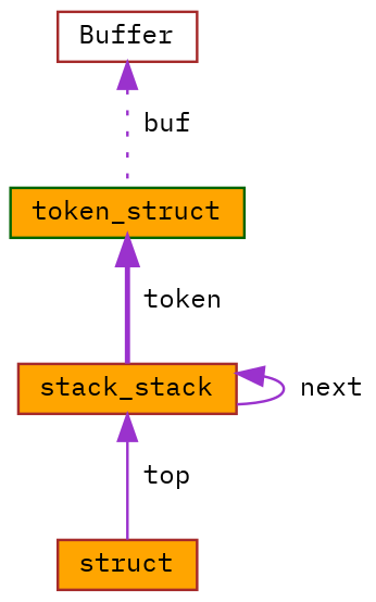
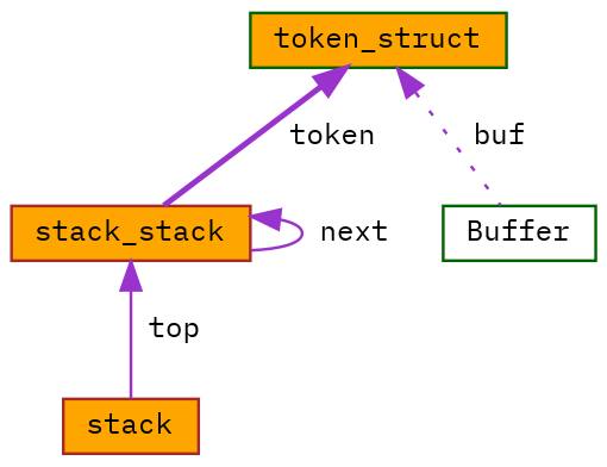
  digraph {
    fontname="IBM Plex Mono"
    node [color=brown fillcolor=orange fontname="IBM Plex Mono" fontsize=10 shape=record style=filled]
    edge [color=darkorchid3 dir=back fontname="IBM Plex Mono" fontsize=10 labelfontname=Helvetica labelfontsize=10 style=solid]
-   n1 [fontcolor=black height=0.2 label=struct width=0.4]
+   n1 [fontcolor=black height=0.2 label=stack width=0.4]
    n2 [height=0.2 label=stack_stack width=0.4]
    n3 [color=darkgreen height=0.2 label=token_struct width=0.4]
-   n4 [fillcolor=white height=0.2 label=Buffer width=0.4]
+   n4 [color=darkgreen fillcolor=white height=0.2 label=Buffer width=0.4]
    n2 -> n1 [label=" top"]
    n2 -> n2 [label=" next"]
    n3 -> n2 [label=" token" style=bold]
-   n4 -> n3 [label=" buf" style=dotted]
+   n3 -> n4 [label=" buf" style=dotted]
  }
